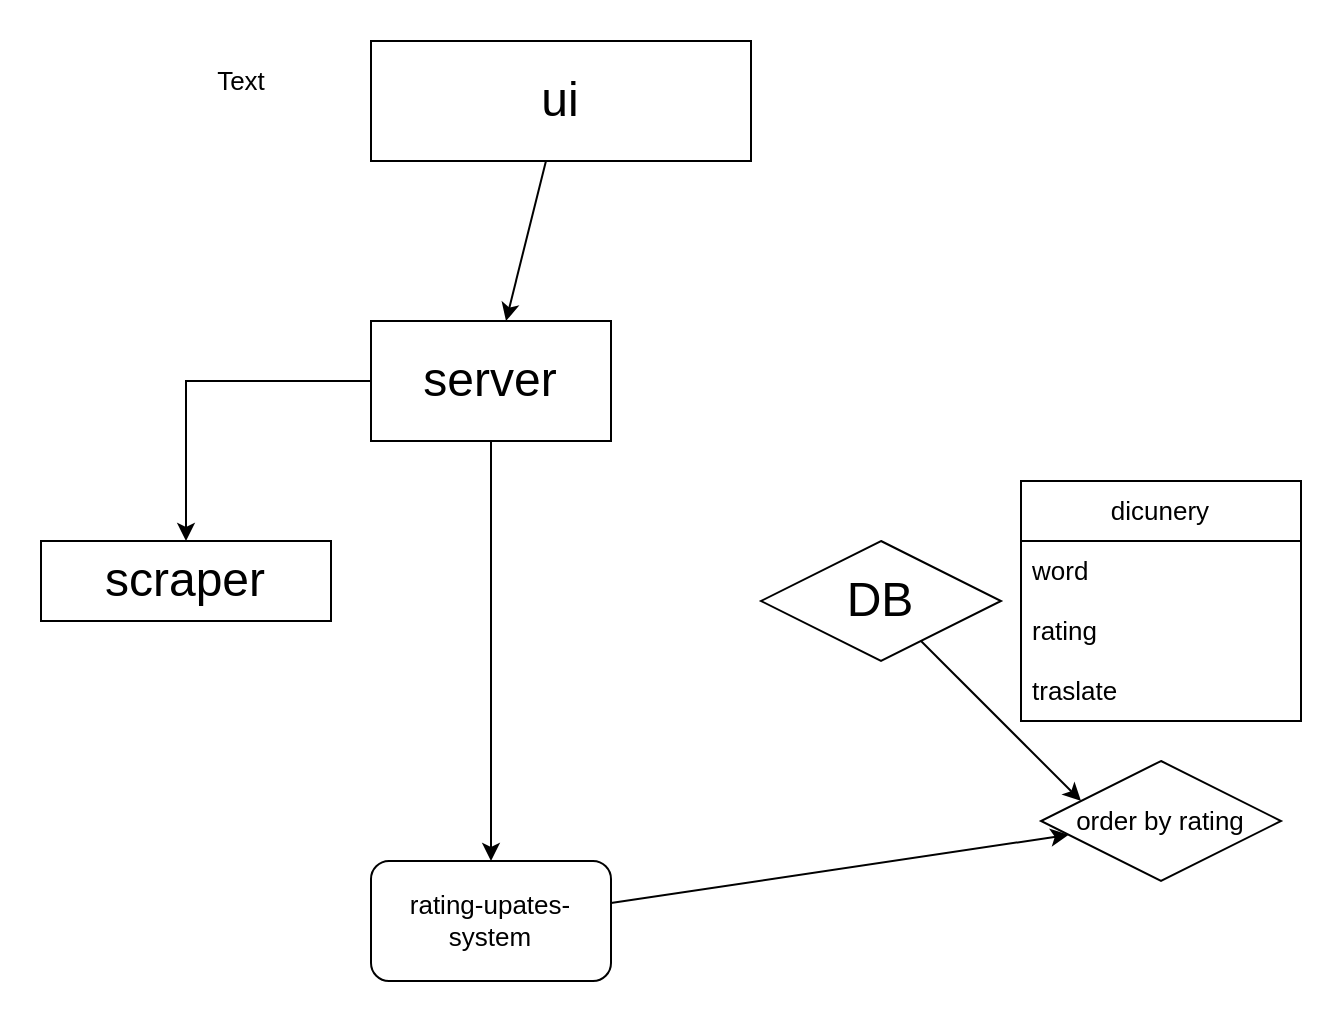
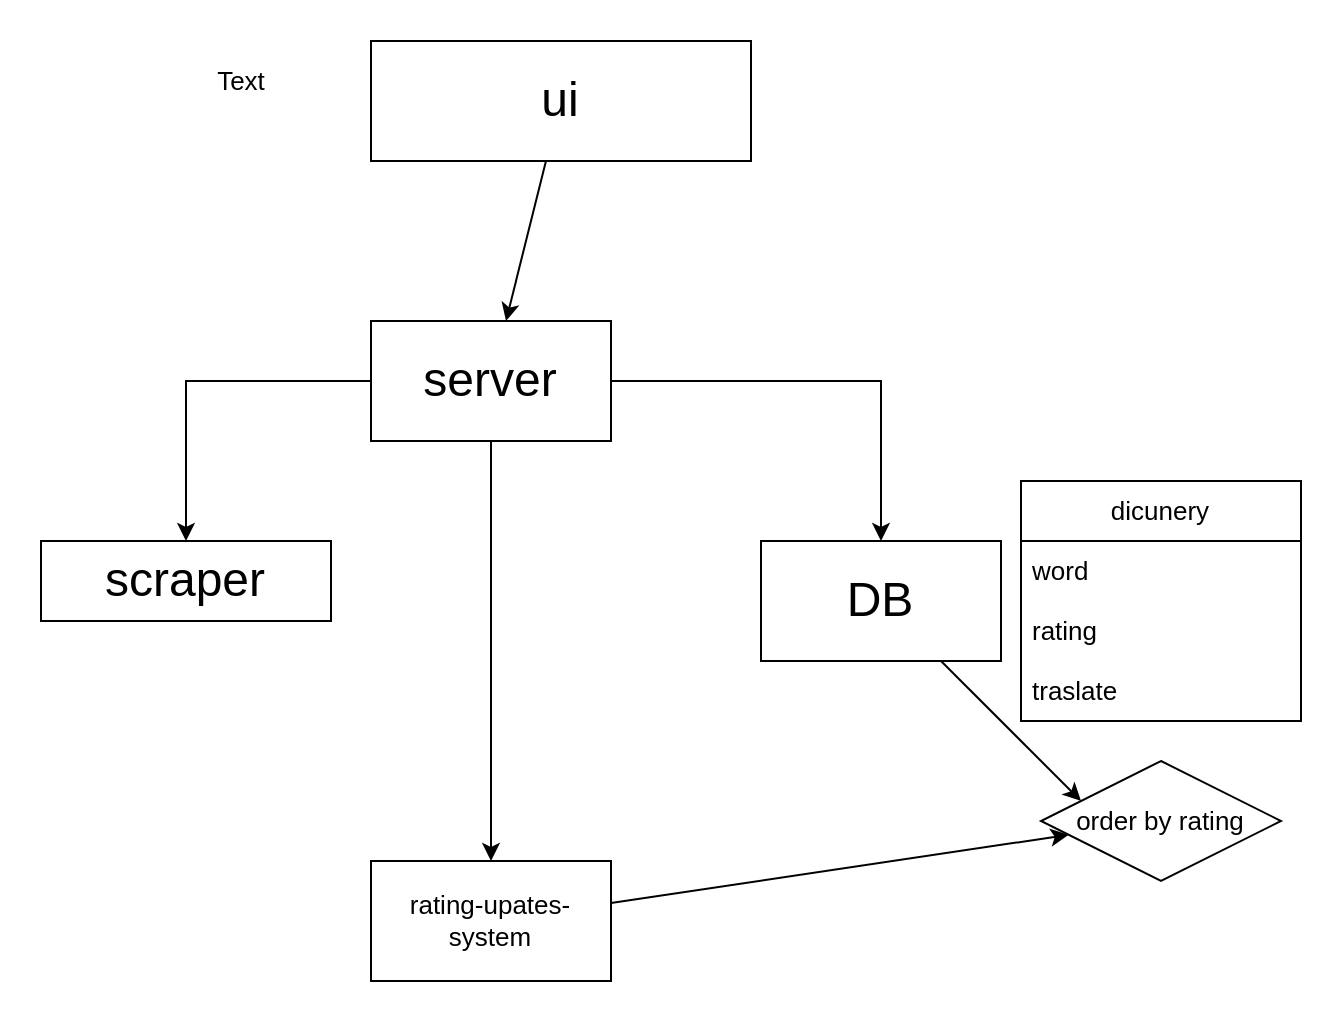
  <mxCell id="0" />
  <mxCell id="1" parent="0" />
  <mxCell id="2" value="" style="edgeStyle=none;rounded=0;orthogonalLoop=1;jettySize=auto;html=1;fontSize=24;" edge="1" parent="1" source="3" target="7"><mxGeometry relative="1" as="geometry" /></mxCell>
  <mxCell id="3" value="&lt;font style=&quot;font-size: 24px;&quot;&gt;ui&lt;/font&gt;" style="rounded=0;whiteSpace=wrap;html=1;" vertex="1" parent="1"><mxGeometry x="185" y="20" width="190" height="60" as="geometry" /></mxCell>
  <mxCell id="4" value="" style="edgeStyle=orthogonalEdgeStyle;rounded=0;orthogonalLoop=1;jettySize=auto;html=1;fontSize=24;" edge="1" parent="1" source="7" target="8"><mxGeometry relative="1" as="geometry" /></mxCell>
+ <mxCell id="5" value="" style="edgeStyle=orthogonalEdgeStyle;rounded=0;orthogonalLoop=1;jettySize=auto;html=1;fontSize=24;" edge="1" parent="1" source="7" target="10"><mxGeometry relative="1" as="geometry" /></mxCell>
  <mxCell id="6" value="" style="edgeStyle=orthogonalEdgeStyle;rounded=0;orthogonalLoop=1;jettySize=auto;html=1;fontSize=24;" edge="1" parent="1" source="7" target="12"><mxGeometry relative="1" as="geometry" /></mxCell>
  <mxCell id="7" value="&lt;font style=&quot;font-size: 24px;&quot;&gt;server&lt;/font&gt;" style="rounded=0;whiteSpace=wrap;html=1;" vertex="1" parent="1"><mxGeometry x="185" y="160" width="120" height="60" as="geometry" /></mxCell>
  <mxCell id="8" value="&lt;font style=&quot;font-size: 24px;&quot;&gt;scraper&lt;/font&gt;" style="rounded=0;whiteSpace=wrap;html=1;" vertex="1" parent="1"><mxGeometry x="20" y="270" width="145" height="40" as="geometry" /></mxCell>
  <mxCell id="9" style="edgeStyle=none;rounded=0;orthogonalLoop=1;jettySize=auto;html=1;entryX=0;entryY=0.25;entryDx=0;entryDy=0;fontSize=13;" edge="1" parent="1" source="10" target="18"><mxGeometry relative="1" as="geometry" /></mxCell>
- <mxCell id="10" value="&lt;span style=&quot;font-size: 24px;&quot;&gt;DB&lt;/span&gt;" style="rhombus;whiteSpace=wrap;html=1;" vertex="1" parent="1"><mxGeometry x="380" y="270" width="120" height="60" as="geometry" /></mxCell>
+ <mxCell id="10" value="&lt;span style=&quot;font-size: 24px;&quot;&gt;DB&lt;/span&gt;" style="rounded=0;whiteSpace=wrap;html=1;" vertex="1" parent="1"><mxGeometry x="380" y="270" width="120" height="60" as="geometry" /></mxCell>
  <mxCell id="11" style="edgeStyle=none;rounded=0;orthogonalLoop=1;jettySize=auto;html=1;fontSize=13;" edge="1" parent="1" source="12" target="18"><mxGeometry relative="1" as="geometry" /></mxCell>
- <mxCell id="12" value="&lt;font style=&quot;font-size: 13px;&quot;&gt;rating-upates-system&lt;/font&gt;" style="whiteSpace=wrap;html=1;rounded=1;" vertex="1" parent="1"><mxGeometry x="185" y="430" width="120" height="60" as="geometry" /></mxCell>
+ <mxCell id="12" value="&lt;font style=&quot;font-size: 13px;&quot;&gt;rating-upates-system&lt;/font&gt;" style="rounded=0;whiteSpace=wrap;html=1;" vertex="1" parent="1"><mxGeometry x="185" y="430" width="120" height="60" as="geometry" /></mxCell>
  <mxCell id="13" value="Text" style="text;html=1;align=center;verticalAlign=middle;resizable=0;points=[];autosize=1;strokeColor=none;fillColor=none;fontSize=13;" vertex="1" parent="1"><mxGeometry x="100" y="30" width="40" height="20" as="geometry" /></mxCell>
  <mxCell id="14" value="dicunery" style="swimlane;fontStyle=0;childLayout=stackLayout;horizontal=1;startSize=30;horizontalStack=0;resizeParent=1;resizeParentMax=0;resizeLast=0;collapsible=1;marginBottom=0;whiteSpace=wrap;html=1;fontSize=13;" vertex="1" parent="1"><mxGeometry x="510" y="240" width="140" height="120" as="geometry" /></mxCell>
  <mxCell id="15" value="word" style="text;strokeColor=none;fillColor=none;align=left;verticalAlign=middle;spacingLeft=4;spacingRight=4;overflow=hidden;points=[[0,0.5],[1,0.5]];portConstraint=eastwest;rotatable=0;whiteSpace=wrap;html=1;fontSize=13;" vertex="1" parent="14"><mxGeometry y="30" width="140" height="30" as="geometry" /></mxCell>
  <mxCell id="16" value="rating" style="text;strokeColor=none;fillColor=none;align=left;verticalAlign=middle;spacingLeft=4;spacingRight=4;overflow=hidden;points=[[0,0.5],[1,0.5]];portConstraint=eastwest;rotatable=0;whiteSpace=wrap;html=1;fontSize=13;" vertex="1" parent="14"><mxGeometry y="60" width="140" height="30" as="geometry" /></mxCell>
  <mxCell id="17" value="traslate" style="text;strokeColor=none;fillColor=none;align=left;verticalAlign=middle;spacingLeft=4;spacingRight=4;overflow=hidden;points=[[0,0.5],[1,0.5]];portConstraint=eastwest;rotatable=0;whiteSpace=wrap;html=1;fontSize=13;" vertex="1" parent="14"><mxGeometry y="90" width="140" height="30" as="geometry" /></mxCell>
  <mxCell id="18" value="order by rating" style="rhombus;whiteSpace=wrap;html=1;fontSize=13;" vertex="1" parent="1"><mxGeometry x="520" y="380" width="120" height="60" as="geometry" /></mxCell>
